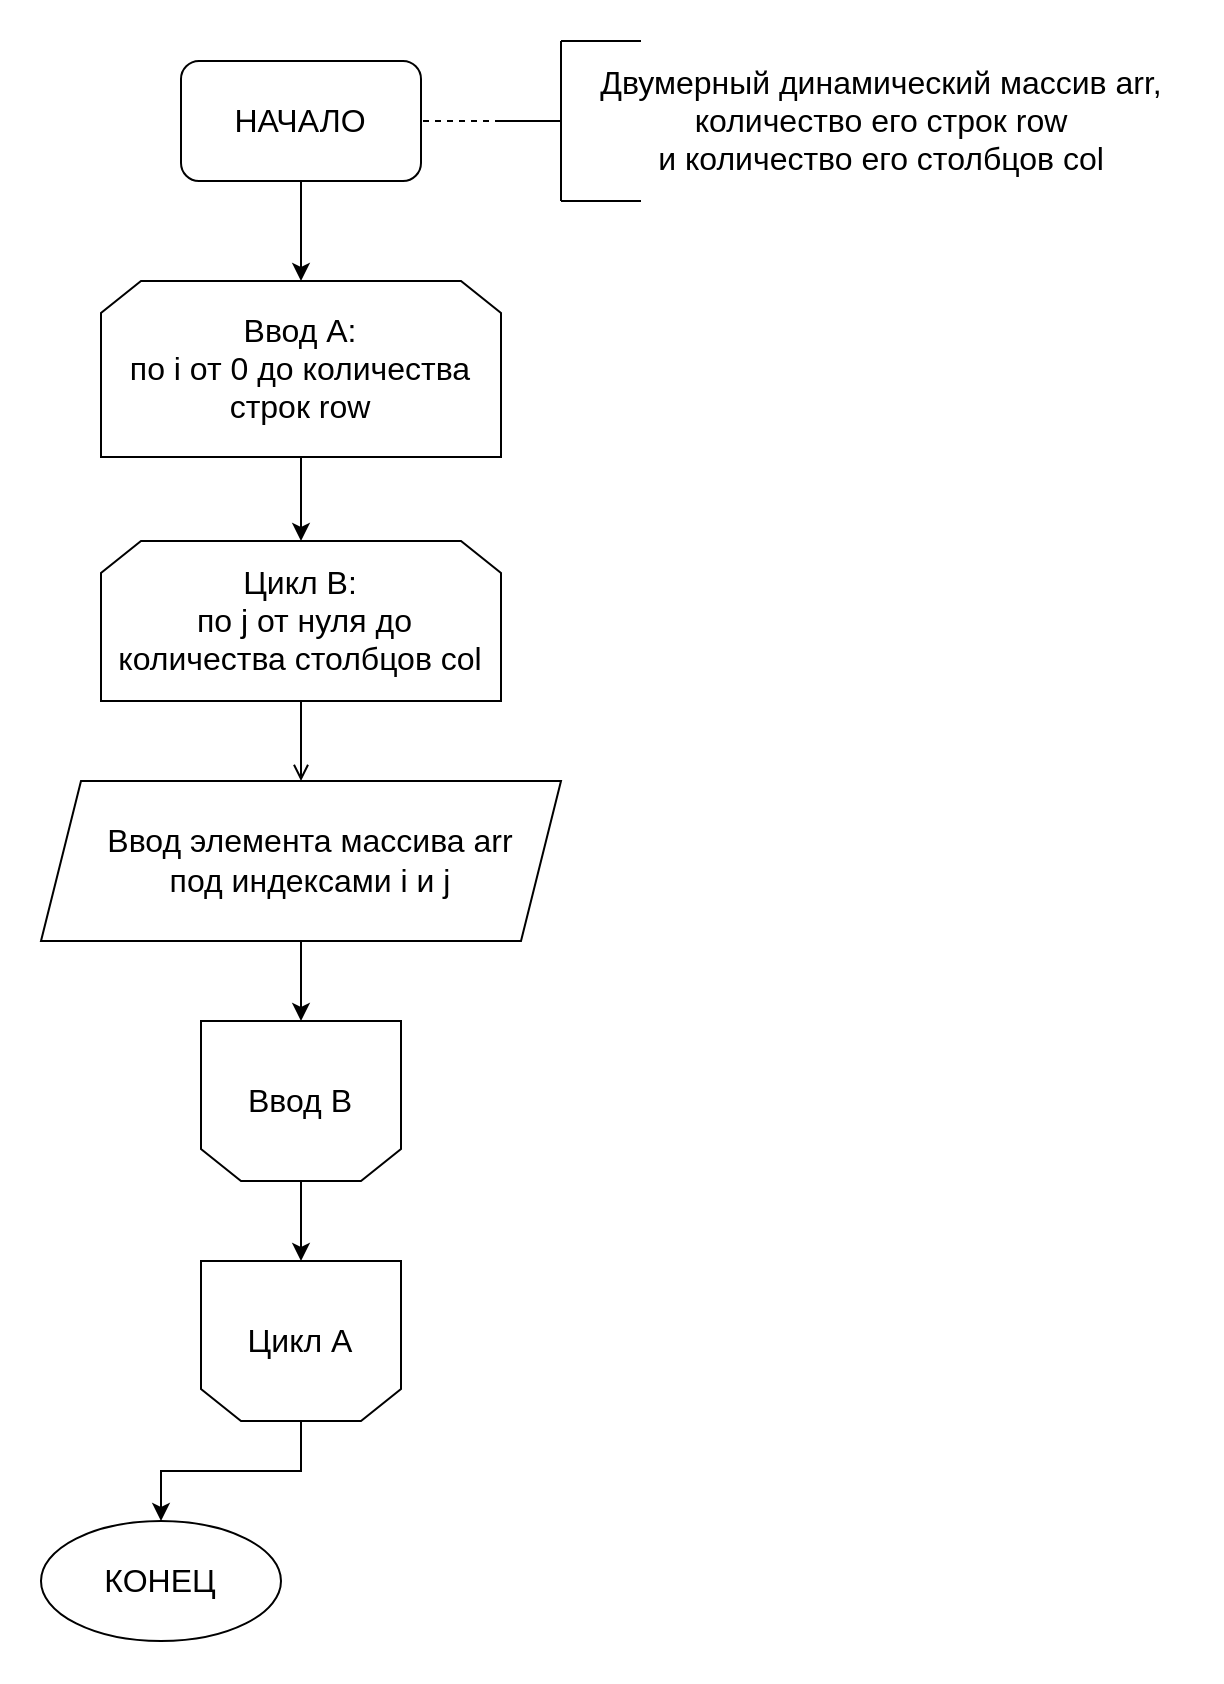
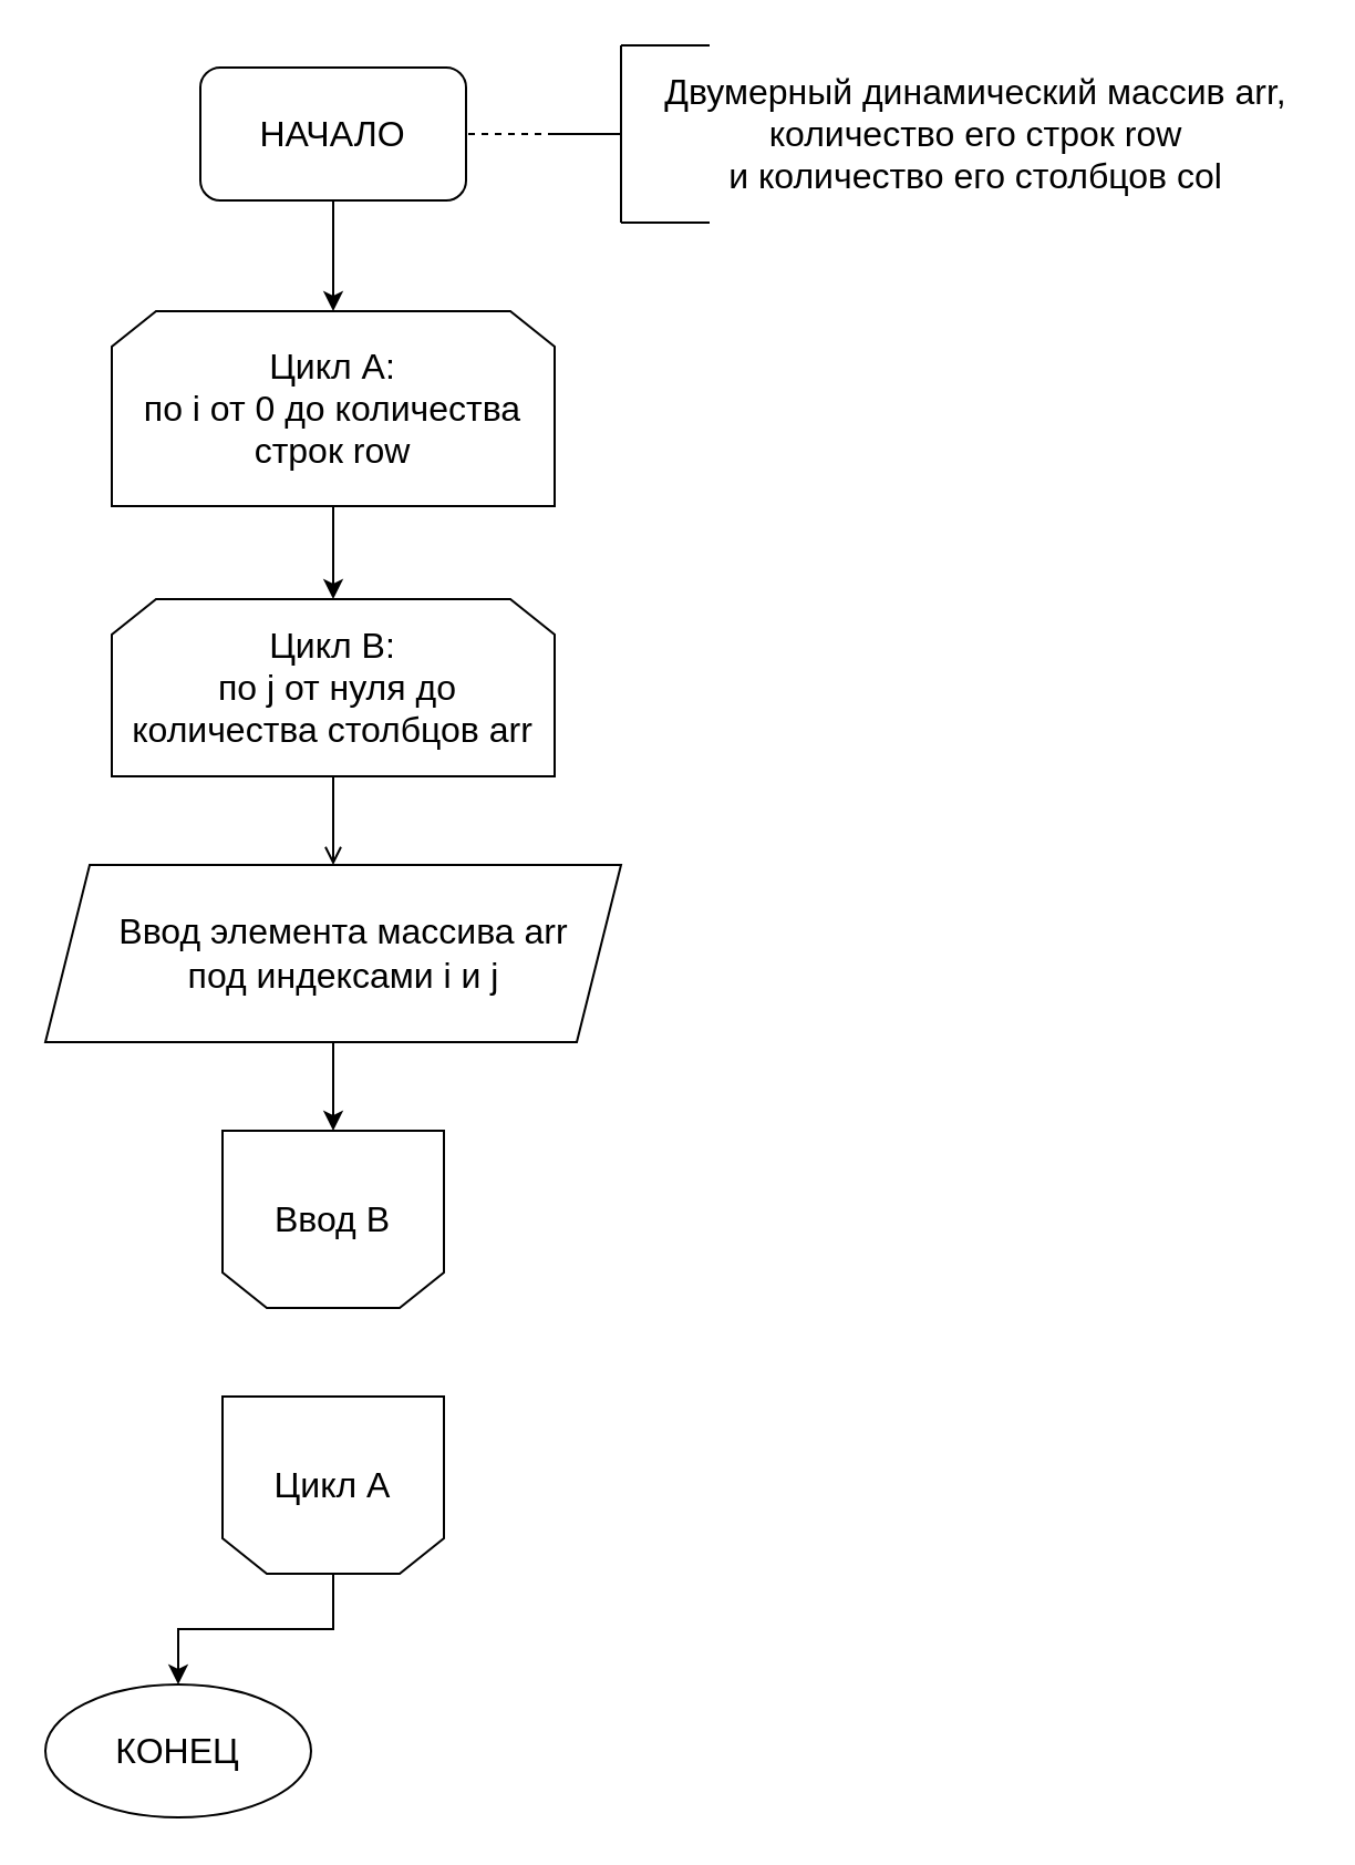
  <mxCell id="0" />
  <mxCell id="1" parent="0" />
  <mxCell id="2" style="edgeStyle=orthogonalEdgeStyle;rounded=0;orthogonalLoop=1;jettySize=auto;html=1;entryX=0.5;entryY=0;entryDx=0;entryDy=0;fontSize=16;" edge="1" parent="1" source="3" target="11"><mxGeometry relative="1" as="geometry" /></mxCell>
  <mxCell id="3" value="&lt;font style=&quot;font-size: 16px&quot;&gt;НАЧАЛО&lt;/font&gt;" style="whiteSpace=wrap;html=1;rounded=1;" vertex="1" parent="1"><mxGeometry x="90" y="30" width="120" height="60" as="geometry" /></mxCell>
  <mxCell id="4" value="" style="endArrow=none;dashed=1;html=1;rounded=0;fontSize=16;entryX=1;entryY=0.5;entryDx=0;entryDy=0;" edge="1" parent="1" target="3"><mxGeometry width="50" height="50" relative="1" as="geometry"><mxPoint x="250" y="60" as="sourcePoint" /><mxPoint x="140" y="320" as="targetPoint" /></mxGeometry></mxCell>
  <mxCell id="5" value="" style="endArrow=none;html=1;rounded=0;fontSize=16;" edge="1" parent="1"><mxGeometry width="50" height="50" relative="1" as="geometry"><mxPoint x="280" y="60" as="sourcePoint" /><mxPoint x="250" y="60" as="targetPoint" /></mxGeometry></mxCell>
  <mxCell id="6" value="" style="endArrow=none;html=1;rounded=0;fontSize=16;" edge="1" parent="1"><mxGeometry width="50" height="50" relative="1" as="geometry"><mxPoint x="280" y="100" as="sourcePoint" /><mxPoint x="280" y="20" as="targetPoint" /></mxGeometry></mxCell>
  <mxCell id="7" value="Двумерный динамический массив arr,&lt;br&gt;количество его строк row &lt;br&gt;и количество его столбцов col" style="text;html=1;align=center;verticalAlign=middle;resizable=0;points=[];autosize=1;strokeColor=none;fillColor=none;fontSize=16;" vertex="1" parent="1"><mxGeometry x="290" y="30" width="300" height="60" as="geometry" /></mxCell>
  <mxCell id="8" value="" style="endArrow=none;html=1;rounded=0;fontSize=16;" edge="1" parent="1"><mxGeometry width="50" height="50" relative="1" as="geometry"><mxPoint x="320" y="20" as="sourcePoint" /><mxPoint x="280" y="20" as="targetPoint" /></mxGeometry></mxCell>
  <mxCell id="9" value="" style="endArrow=none;html=1;rounded=0;fontSize=16;" edge="1" parent="1"><mxGeometry width="50" height="50" relative="1" as="geometry"><mxPoint x="320" y="100" as="sourcePoint" /><mxPoint x="280" y="100" as="targetPoint" /></mxGeometry></mxCell>
  <mxCell id="10" style="edgeStyle=orthogonalEdgeStyle;rounded=0;orthogonalLoop=1;jettySize=auto;html=1;entryX=0.5;entryY=0;entryDx=0;entryDy=0;fontSize=16;" edge="1" parent="1" source="11" target="13"><mxGeometry relative="1" as="geometry" /></mxCell>
- <mxCell id="11" value="Ввод А:&lt;br&gt;по i от 0 до количества строк row" style="shape=loopLimit;whiteSpace=wrap;html=1;fontSize=16;" vertex="1" parent="1"><mxGeometry x="50" y="140" width="200" height="88" as="geometry" /></mxCell>
+ <mxCell id="11" value="Цикл А:&lt;br&gt;по i от 0 до количества строк row" style="shape=loopLimit;whiteSpace=wrap;html=1;fontSize=16;" vertex="1" parent="1"><mxGeometry x="50" y="140" width="200" height="88" as="geometry" /></mxCell>
  <mxCell id="12" style="edgeStyle=orthogonalEdgeStyle;rounded=0;orthogonalLoop=1;jettySize=auto;html=1;entryX=0.5;entryY=0;entryDx=0;entryDy=0;fontSize=16;endArrow=open;" edge="1" parent="1" source="13" target="15"><mxGeometry relative="1" as="geometry" /></mxCell>
- <mxCell id="13" value="Цикл B:&lt;br&gt;&amp;nbsp;по j от нуля до количества столбцов col" style="shape=loopLimit;whiteSpace=wrap;html=1;fontSize=16;" vertex="1" parent="1"><mxGeometry x="50" y="270" width="200" height="80" as="geometry" /></mxCell>
+ <mxCell id="13" value="Цикл B:&lt;br&gt;&amp;nbsp;по j от нуля до количества столбцов arr" style="shape=loopLimit;whiteSpace=wrap;html=1;fontSize=16;" vertex="1" parent="1"><mxGeometry x="50" y="270" width="200" height="80" as="geometry" /></mxCell>
  <mxCell id="14" style="edgeStyle=orthogonalEdgeStyle;rounded=0;orthogonalLoop=1;jettySize=auto;html=1;entryX=0.5;entryY=1;entryDx=0;entryDy=0;fontSize=16;" edge="1" parent="1" source="15" target="17"><mxGeometry relative="1" as="geometry" /></mxCell>
  <mxCell id="15" value="Ввод элемента массива arr &lt;br&gt;под индексами i и j" style="shape=parallelogram;perimeter=parallelogramPerimeter;whiteSpace=wrap;html=1;fixedSize=1;fontSize=16;spacingLeft=14;spacingRight=4;" vertex="1" parent="1"><mxGeometry x="20" y="390" width="260" height="80" as="geometry" /></mxCell>
- <mxCell id="16" value="" style="edgeStyle=orthogonalEdgeStyle;rounded=0;orthogonalLoop=1;jettySize=auto;html=1;fontSize=16;" edge="1" parent="1" source="17" target="19"><mxGeometry relative="1" as="geometry" /></mxCell>
  <mxCell id="17" value="Ввод В" style="shape=loopLimit;whiteSpace=wrap;html=1;fontSize=16;direction=west;" vertex="1" parent="1"><mxGeometry x="100" y="510" width="100" height="80" as="geometry" /></mxCell>
  <mxCell id="18" value="" style="edgeStyle=orthogonalEdgeStyle;rounded=0;orthogonalLoop=1;jettySize=auto;html=1;fontSize=16;" edge="1" parent="1" source="19" target="20"><mxGeometry relative="1" as="geometry" /></mxCell>
  <mxCell id="19" value="Цикл А" style="shape=loopLimit;whiteSpace=wrap;html=1;fontSize=16;direction=west;" vertex="1" parent="1"><mxGeometry x="100" y="630" width="100" height="80" as="geometry" /></mxCell>
  <mxCell id="20" value="КОНЕЦ" style="ellipse;whiteSpace=wrap;html=1;fontSize=16;" vertex="1" parent="1"><mxGeometry x="20" y="760" width="120" height="60" as="geometry" /></mxCell>
